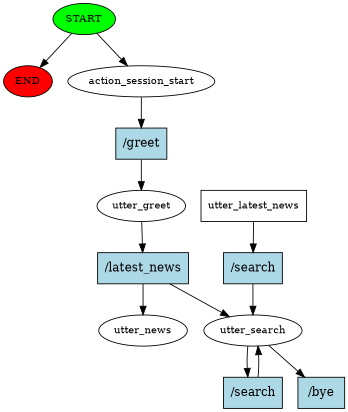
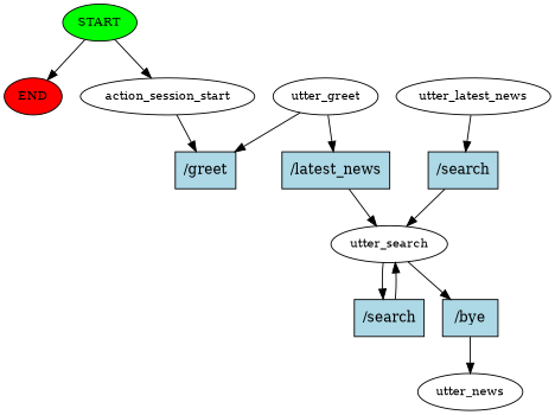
  digraph {
    node [fontsize=12 style=filled]
    n1 [fillcolor=green label=START]
    n2 [fillcolor=red label=END]
    n3 [label=action_session_start style=""]
    n4 [fillcolor=lightblue label="/greet" shape=rect fontsize=""]
    n5 [label=utter_greet style=""]
    n6 [fillcolor=lightblue label="/latest_news" shape=rect fontsize=""]
    n7 [label=utter_search style=""]
-   n8 [label=utter_latest_news shape=box style=""]
+   n8 [label=utter_latest_news style=""]
    n9 [fillcolor=lightblue label="/search" shape=rect fontsize=""]
    n10 [fillcolor=lightblue label="/search" shape=rect fontsize=""]
    n11 [fillcolor=lightblue label="/bye" shape=rect fontsize=""]
    n12 [label=utter_news style=""]
    n1 -> n2
    n1 -> n3
    n3 -> n4
-   n4 -> n5
+   n5 -> n4
    n5 -> n6
    n6 -> n7
    n7 -> n10
    n7 -> n11
    n8 -> n9
    n9 -> n7
    n10 -> n7
-   n6 -> n12
+   n11 -> n12
  }
